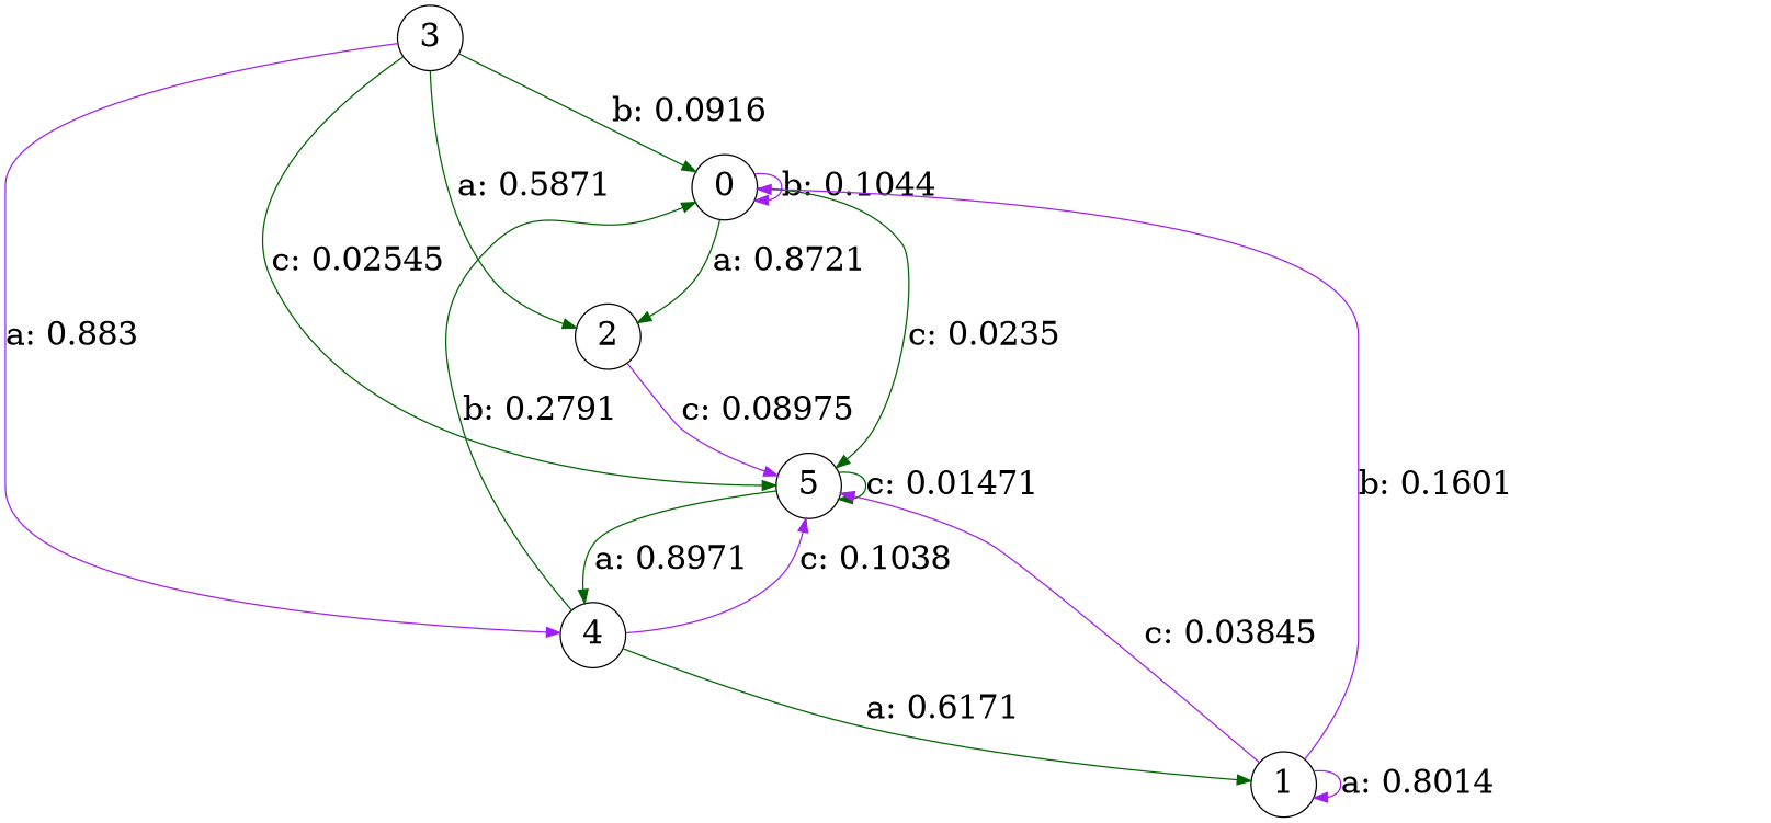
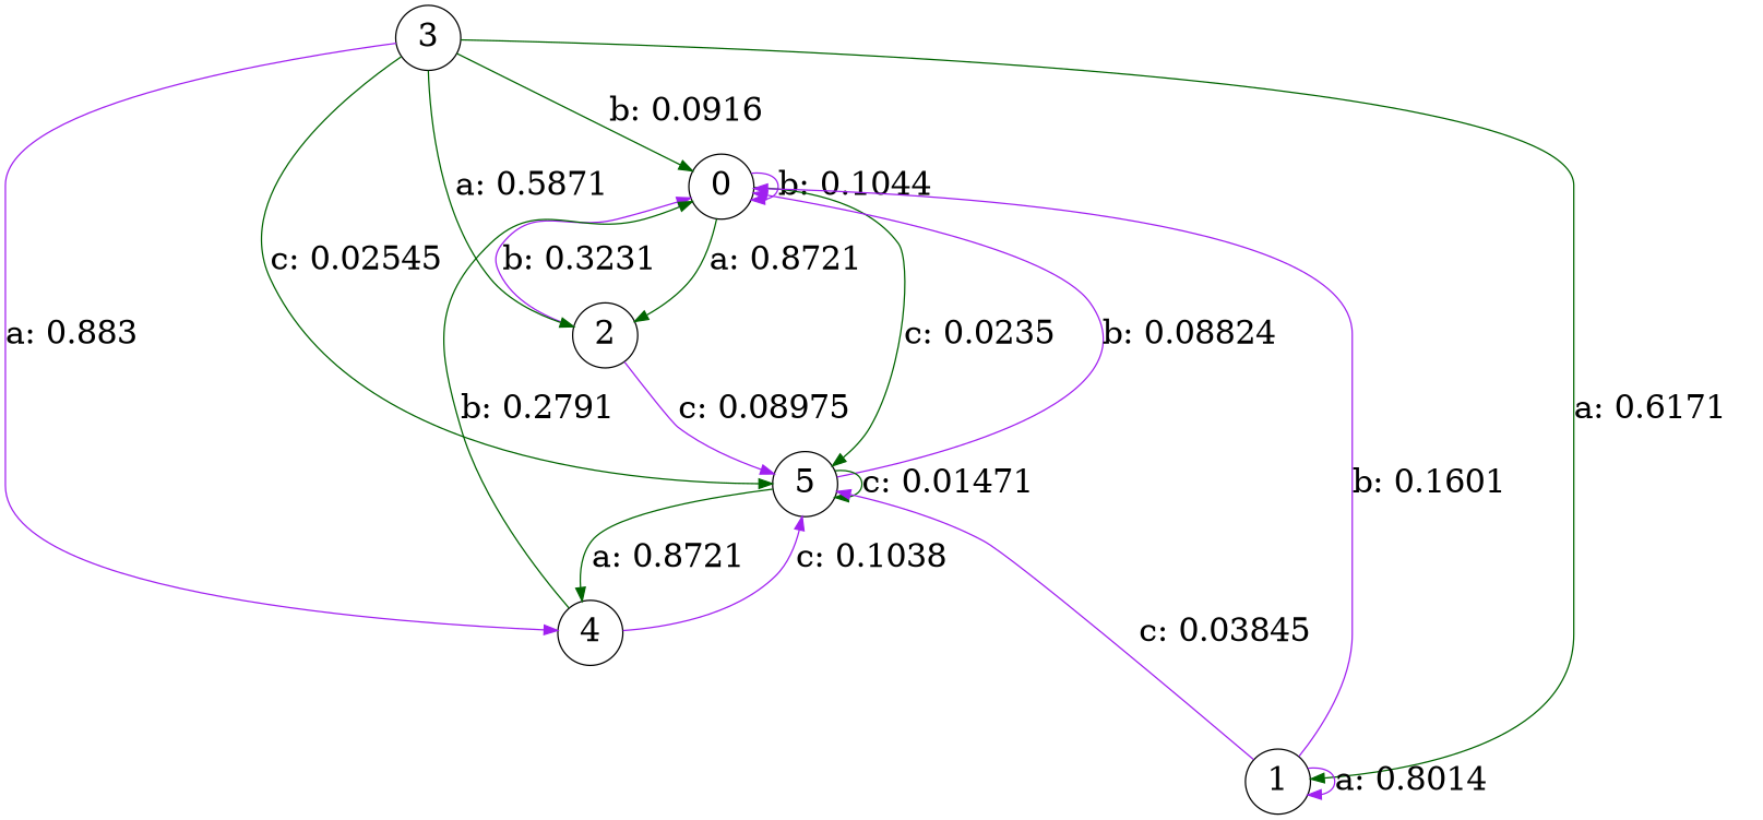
  digraph {
    node [fontsize=24 shape=circle]
    edge [color=purple fontsize=24]
    0
    2
    5
    4
    3
    1
    0 -> 0 [label="b: 0.1044   "]
    0 -> 2 [color=darkgreen label="a: 0.8721   "]
    0 -> 5 [color=darkgreen label="c: 0.0235   "]
+   2 -> 0 [label="b: 0.3231   "]
    2 -> 5 [label="c: 0.08975  "]
+   5 -> 0 [label="b: 0.08824  "]
    5 -> 5 [color=darkgreen label="c: 0.01471  "]
-   5 -> 4 [color=darkgreen label="a: 0.8971   "]
+   5 -> 4 [color=darkgreen label="a: 0.8721   "]
    4 -> 0 [color=darkgreen label="b: 0.2791   "]
    4 -> 5 [label="c: 0.1038   "]
-   4 -> 1 [color=darkgreen label="a: 0.6171   "]
+   3 -> 1 [color=darkgreen label="a: 0.6171   "]
    3 -> 0 [color=darkgreen label="b: 0.0916   "]
    3 -> 2 [color=darkgreen label="a: 0.5871   "]
    3 -> 5 [color=darkgreen label="c: 0.02545  "]
    3 -> 4 [label="a: 0.883    "]
    1 -> 0 [label="b: 0.1601   "]
    1 -> 5 [label="c: 0.03845  "]
    1 -> 1 [label="a: 0.8014   "]
  }
